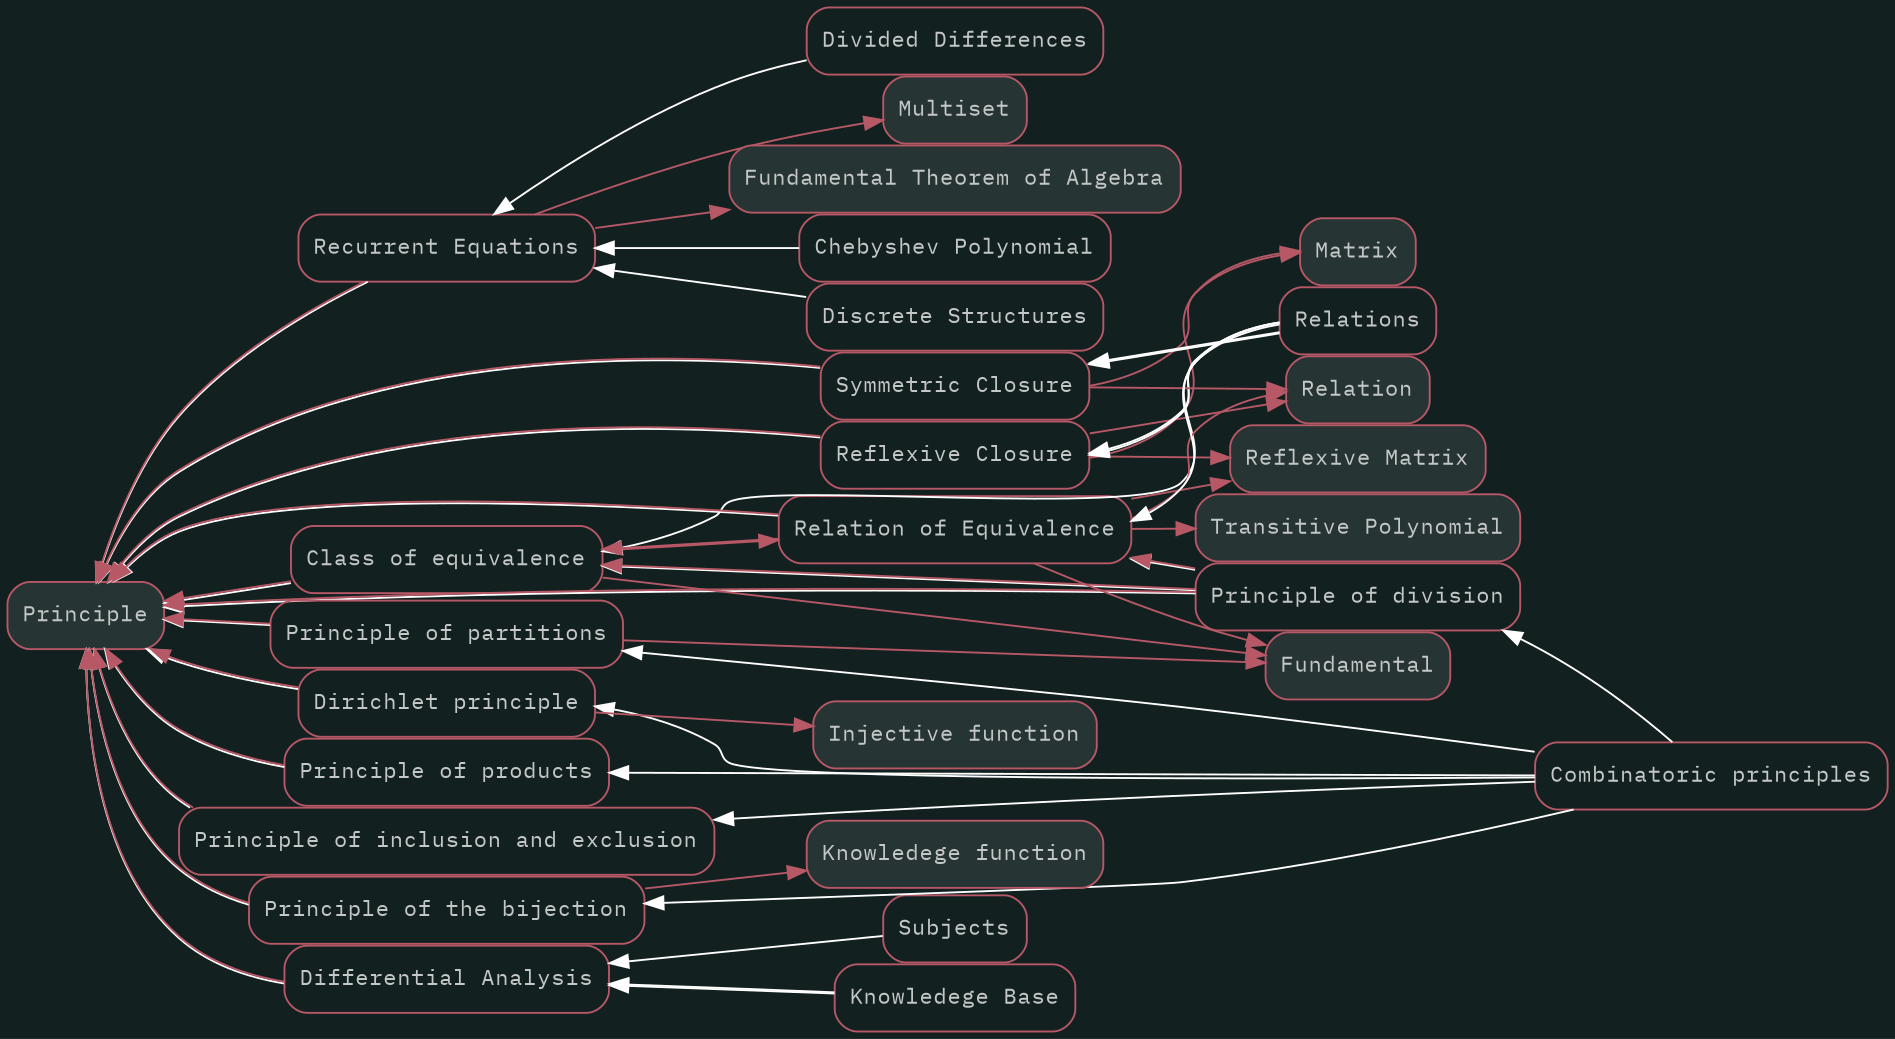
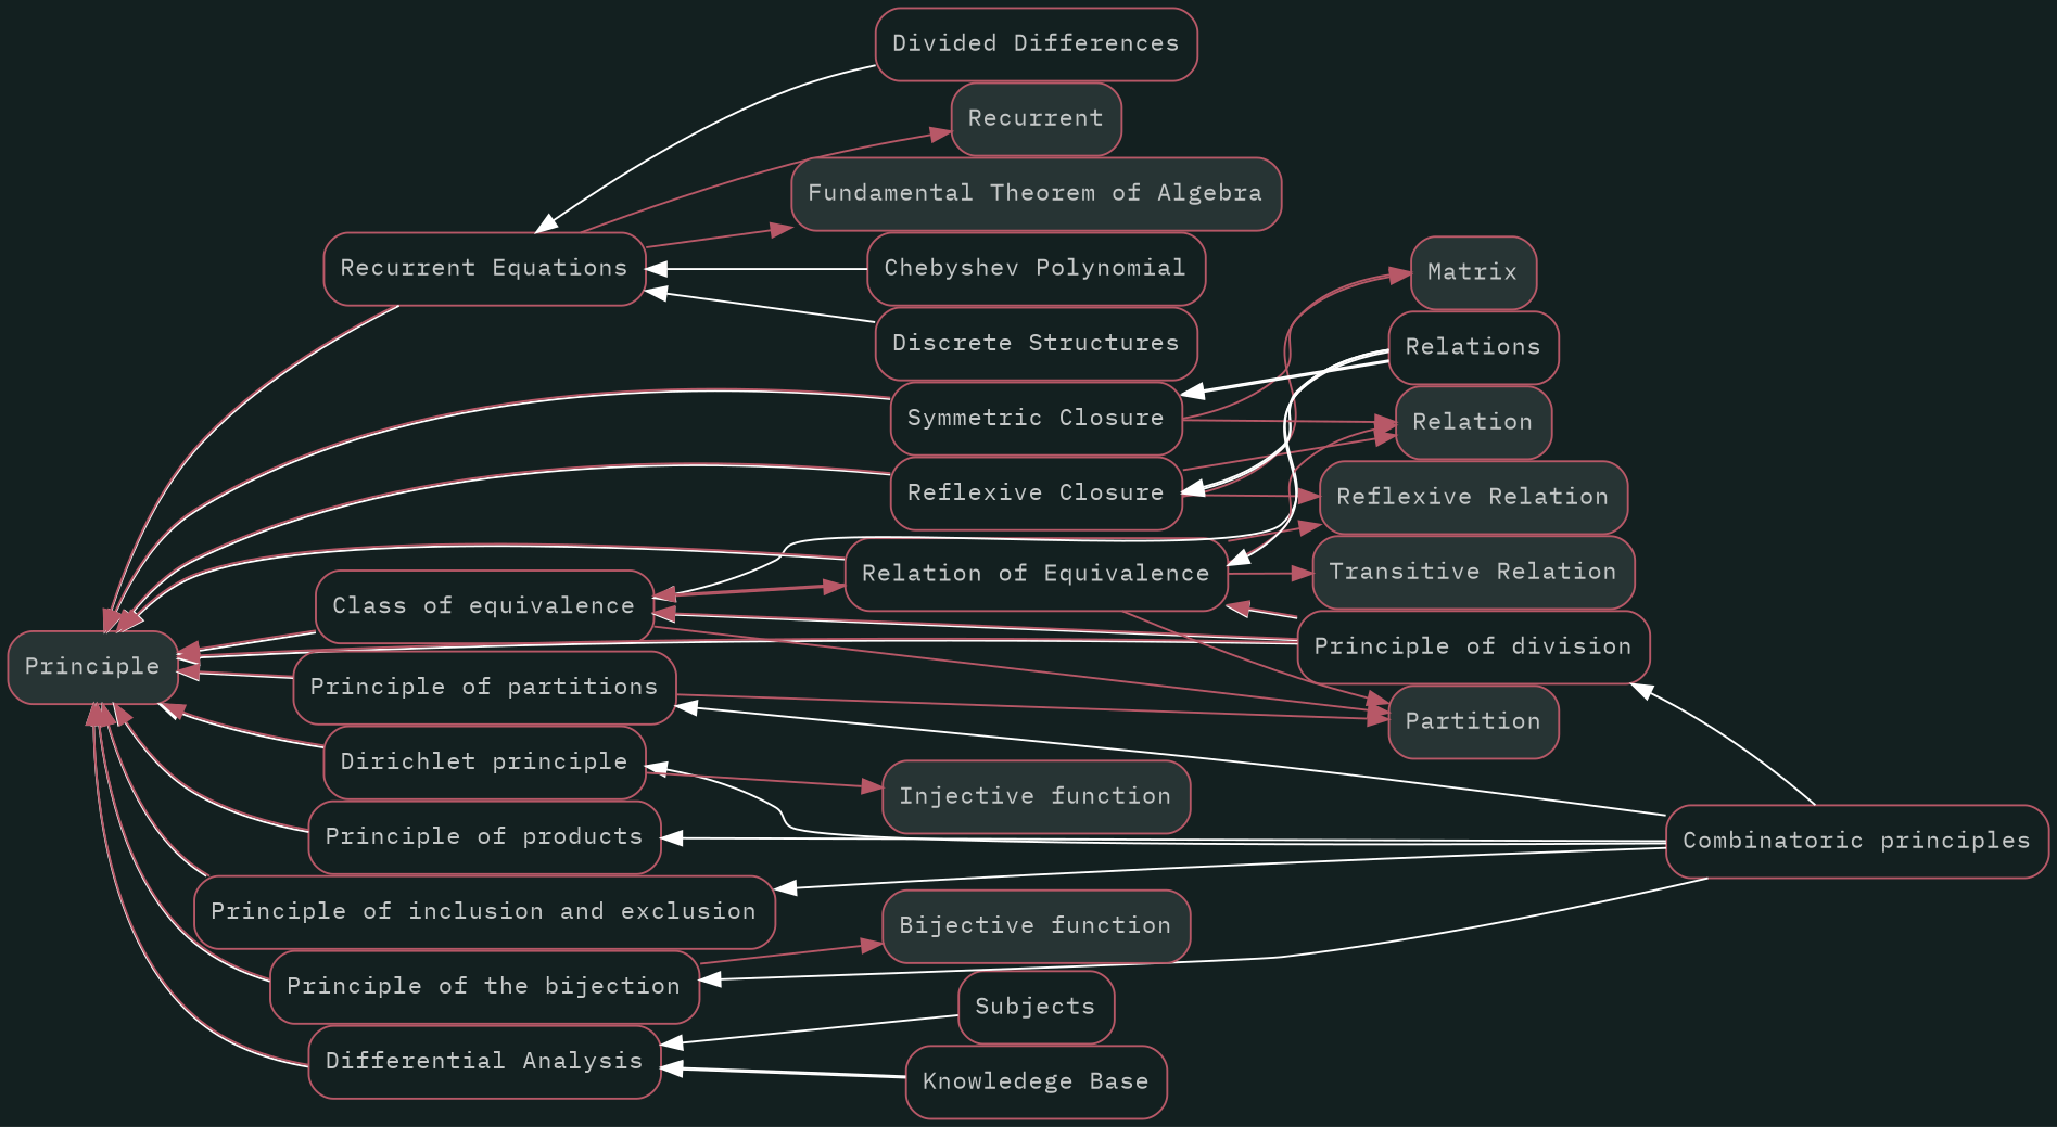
  digraph {
    bgcolor="#132020"
    fontname="IBM Plex Mono"
    nodesep=0
    rankdir=LR
    ranksep=0
    node [color="#b75867" fillcolor="#FFFFFF" fontcolor="#c4c7c7" fontname="IBM Plex Mono" fontsize="12px" labelfontname=sans shape=rectangle style=rounded]
    edge [color="#FFFFFF" dir=back fontname="IBM Plex Mono"]
    n1 [fillcolor="#273434" label=Principle style="rounded,filled"]
    n2 [label="Recurrent Equations"]
    n3 [label="Reflexive Closure"]
    n4 [label="Symmetric Closure"]
    n5 [label="Class of equivalence"]
    n6 [label="Relation of Equivalence"]
    n7 [label="Principle of division"]
    n8 [label="Principle of products"]
    n9 [label="Dirichlet principle"]
    n10 [label="Principle of inclusion and exclusion"]
    n11 [label="Differential Analysis"]
    n12 [label="Principle of partitions"]
    n13 [label="Principle of the bijection"]
-   n14 [fillcolor="#273434" label=Multiset style="rounded,filled"]
+   n14 [fillcolor="#273434" label=Recurrent style="rounded,filled"]
    n15 [fillcolor="#273434" label="Fundamental Theorem of Algebra" style="rounded,filled"]
    n16 [label="Chebyshev Polynomial"]
    n17 [label="Discrete Structures"]
    n18 [label="Divided Differences"]
    n19 [fillcolor="#273434" label=Matrix style="rounded,filled"]
    n20 [fillcolor="#273434" label=Relation style="rounded,filled"]
-   n21 [fillcolor="#273434" label="Reflexive Matrix" style="rounded,filled"]
+   n21 [fillcolor="#273434" label="Reflexive Relation" style="rounded,filled"]
    n22 [label=Relations]
-   n23 [fillcolor="#273434" label=Fundamental style="rounded,filled"]
-   n24 [fillcolor="#273434" label="Transitive Polynomial" style="rounded,filled"]
+   n23 [fillcolor="#273434" label=Partition style="rounded,filled"]
+   n24 [fillcolor="#273434" label="Transitive Relation" style="rounded,filled"]
    n25 [label=Subjects]
    n26 [label="Knowledege Base"]
    n27 [label="Combinatoric principles"]
    n28 [fillcolor="#273434" label="Injective function" style="rounded,filled"]
-   n29 [fillcolor="#273434" label="Knowledege function" style="rounded,filled"]
+   n29 [fillcolor="#273434" label="Bijective function" style="rounded,filled"]
    subgraph sub_1 {
    }
    subgraph sub_2 {
      n1
      n2
      n3
      n4
      n5
      n6
      n7
      n8
      n9
      n10
      n11
      n12
      n13
    }
    subgraph sub_3 {
      n1
      n2
      n14
      n15
    }
    subgraph sub_4 {
      n2
      n16
      n17
      n18
    }
    subgraph sub_5 {
      n1
      n3
      n19
      n20
      n21
    }
    subgraph sub_6 {
      n3
      n22
    }
    subgraph sub_7 {
      n1
      n4
      n19
      n20
    }
    subgraph sub_8 {
      n4
      n22
    }
    subgraph sub_9 {
      n1
      n5
      n6
      n23
    }
    subgraph sub_10 {
      n5
      n7
      n22
    }
    subgraph sub_11 {
      n1
      n5
      n6
      n20
      n21
      n23
      n24
    }
    subgraph sub_12 {
      n6
      n7
      n22
    }
    subgraph sub_13 {
      n1
      n5
      n6
      n7
    }
    subgraph sub_14 {
      n11
      n25
      n26
    }
    subgraph sub_15 {
      n7
      n27
    }
    subgraph sub_16 {
      n1
      n8
    }
    subgraph sub_17 {
      n8
      n27
    }
    subgraph sub_18 {
      n1
      n9
      n28
    }
    subgraph sub_19 {
      n9
      n27
    }
    subgraph sub_20 {
      n1
      n10
    }
    subgraph sub_21 {
      n10
      n27
    }
    subgraph sub_22 {
      n1
      n11
    }
    subgraph sub_23 {
      n1
      n12
      n23
    }
    subgraph sub_24 {
      n12
      n27
    }
    subgraph sub_25 {
      n1
      n13
      n29
    }
    subgraph sub_26 {
      n13
      n27
    }
    n1 -> n2
    n1 -> n3
    n1 -> n4
    n1 -> n5
    n1 -> n6
    n1 -> n7
    n1 -> n8
    n1 -> n9
    n1 -> n10
    n1 -> n11
    n1 -> n12
    n1 -> n13
    n2 -> n1 [color="#b75867" dir=""]
    n2 -> n14 [color="#b75867" dir=""]
    n2 -> n15 [color="#b75867" dir=""]
    n2 -> n16
    n2 -> n17
    n2 -> n18
    n3 -> n1 [color="#b75867" dir=""]
    n3 -> n19 [color="#b75867" dir=""]
    n3 -> n20 [color="#b75867" dir=""]
    n3 -> n21 [color="#b75867" dir=""]
    n3 -> n22
    n3 -> n22
    n4 -> n1 [color="#b75867" dir=""]
    n4 -> n19 [color="#b75867" dir=""]
    n4 -> n20 [color="#b75867" dir=""]
    n4 -> n22
    n4 -> n22
    n5 -> n1 [color="#b75867" dir=""]
    n5 -> n6 [color="#b75867" dir=""]
    n5 -> n7
    n5 -> n22
    n5 -> n23 [color="#b75867" dir=""]
    n6 -> n1 [color="#b75867" dir=""]
    n6 -> n5 [color="#b75867" dir=""]
    n6 -> n7
    n6 -> n20 [color="#b75867" dir=""]
    n6 -> n21 [color="#b75867" dir=""]
    n6 -> n22
    n6 -> n23 [color="#b75867" dir=""]
    n6 -> n24 [color="#b75867" dir=""]
    n7 -> n1 [color="#b75867" dir=""]
    n7 -> n5 [color="#b75867" dir=""]
    n7 -> n6 [color="#b75867" dir=""]
    n7 -> n27
    n8 -> n1 [color="#b75867" dir=""]
    n8 -> n27
    n9 -> n1 [color="#b75867" dir=""]
    n9 -> n27
    n9 -> n28 [color="#b75867" dir=""]
    n10 -> n1 [color="#b75867" dir=""]
    n10 -> n27
    n11 -> n1 [color="#b75867" dir=""]
    n11 -> n25
    n11 -> n26
    n11 -> n26
    n12 -> n1 [color="#b75867" dir=""]
    n12 -> n23 [color="#b75867" dir=""]
    n12 -> n27
    n13 -> n1 [color="#b75867" dir=""]
    n13 -> n27
    n13 -> n29 [color="#b75867" dir=""]
  }
